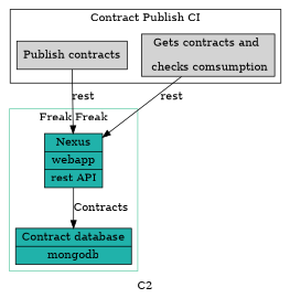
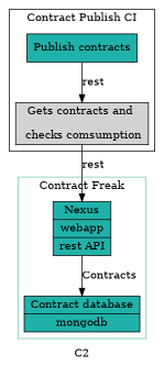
  digraph {
    label=C2
    node [shape=record style=filled]
    n1 [fillcolor=lightseagreen label="{ Nexus | webapp | rest API}"]
    n2 [fillcolor=lightseagreen label="{ Contract database | mongodb}"]
-   n3 [label="Publish contracts"]
+   n3 [label="Publish contracts" fillcolor=lightseagreen]
    n4 [label="Gets contracts and \n\n            checks comsumption"]
    subgraph cluster_1 {
      color=aquamarine3
-     label="Freak Freak"
+     label="Contract Freak"
      n1
      n2
    }
    subgraph cluster_2 {
      label="Contract Publish CI"
      n3
      n4
    }
    n1 -> n2 [label=Contracts]
-   n3 -> n1 [label=rest]
+   n3 -> n4 [label=rest]
    n4 -> n1 [label=rest]
  }
